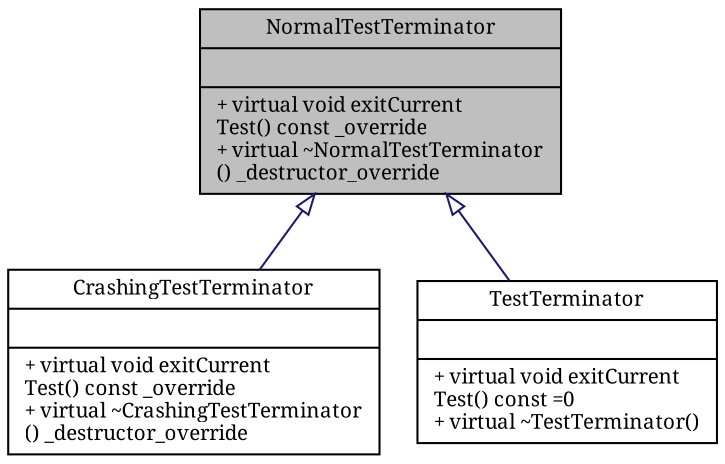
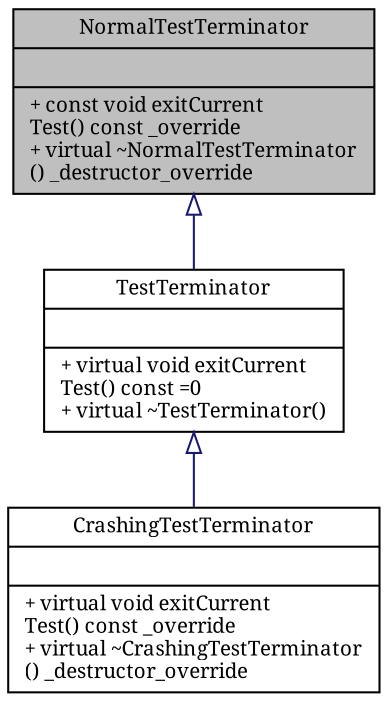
  digraph {
    fontname="Noto Serif"
    node [color=black fillcolor=white fontname="Noto Serif" fontsize=10 shape=record style=filled]
    edge [arrowtail=onormal color=midnightblue dir=back fontname="Noto Serif" fontsize=10 labelfontname=Helvetica labelfontsize=10 style=solid]
-   n1 [fillcolor=grey75 fontcolor=black height=0.2 label="{NormalTestTerminator\n||+ virtual void exitCurrent\lTest() const _override\l+ virtual ~NormalTestTerminator\l() _destructor_override\l}" width=0.4]
+   n1 [fillcolor=grey75 fontcolor=black height=0.2 label="{NormalTestTerminator\n||+ const void exitCurrent\lTest() const _override\l+ virtual ~NormalTestTerminator\l() _destructor_override\l}" width=0.4]
    n2 [height=0.2 label="{CrashingTestTerminator\n||+ virtual void exitCurrent\lTest() const _override\l+ virtual ~CrashingTestTerminator\l() _destructor_override\l}" width=0.4]
    n3 [height=0.2 label="{TestTerminator\n||+ virtual void exitCurrent\lTest() const =0\l+ virtual ~TestTerminator()\l}" width=0.4]
-   n1 -> n2
+   n3 -> n2
    n1 -> n3
  }
